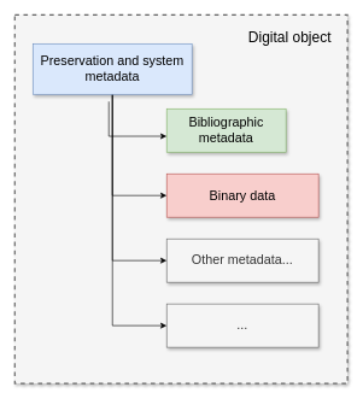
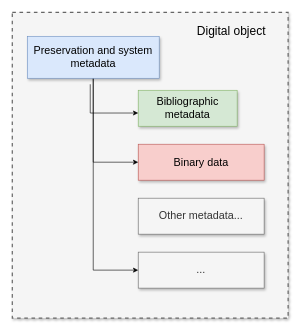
  <mxCell id="0" style=";html=1;" />
  <mxCell id="1" style=";html=1;" parent="0" />
  <mxCell id="2" value="" style="whiteSpace=wrap;html=1;shadow=1;fontSize=20;fillColor=#f5f5f5;strokeColor=#666666;strokeWidth=2;dashed=1;" parent="1" vertex="1"><mxGeometry x="20" y="20" width="460" height="510" as="geometry" /></mxCell>
  <mxCell id="3" value="Bibliographic metadata" style="whiteSpace=wrap;html=1;shadow=1;fontSize=18;fillColor=#d5e8d4;strokeColor=#82b366;" parent="1" vertex="1"><mxGeometry x="230" y="150" width="165" height="60" as="geometry" /></mxCell>
  <mxCell id="4" value="Binary data" style="whiteSpace=wrap;html=1;shadow=1;fontSize=18;fillColor=#f8cecc;strokeColor=#b85450;" parent="1" vertex="1"><mxGeometry x="230" y="240" width="210" height="60" as="geometry" /></mxCell>
  <mxCell id="5" style="edgeStyle=orthogonalEdgeStyle;rounded=0;orthogonalLoop=1;jettySize=auto;html=1;entryX=0;entryY=0.5;entryDx=0;entryDy=0;" edge="1" parent="1" source="8" target="4"><mxGeometry relative="1" as="geometry" /></mxCell>
- <mxCell id="6" style="edgeStyle=orthogonalEdgeStyle;rounded=0;orthogonalLoop=1;jettySize=auto;html=1;entryX=0;entryY=0.5;entryDx=0;entryDy=0;" edge="1" parent="1" source="8" target="11"><mxGeometry relative="1" as="geometry" /></mxCell>
  <mxCell id="7" style="edgeStyle=orthogonalEdgeStyle;rounded=0;orthogonalLoop=1;jettySize=auto;html=1;entryX=0;entryY=0.5;entryDx=0;entryDy=0;" edge="1" parent="1" source="8" target="12"><mxGeometry relative="1" as="geometry" /></mxCell>
  <mxCell id="8" value="Preservation and system metadata" style="whiteSpace=wrap;html=1;shadow=1;fontSize=18;fillColor=#dae8fc;strokeColor=#6c8ebf;" parent="1" vertex="1"><mxGeometry x="45" y="60" width="220" height="70" as="geometry" /></mxCell>
- <mxCell id="9" value="Digital object" style="text;html=1;align=center;verticalAlign=middle;resizable=0;points=[];autosize=1;strokeColor=none;fillColor=none;fontSize=20;" vertex="1" parent="1"><mxGeometry x="330" y="30" width="140" height="40" as="geometry" /></mxCell>
+ <mxCell id="9" value="Digital object" style="text;html=1;align=center;verticalAlign=middle;resizable=0;points=[];autosize=1;strokeColor=none;fillColor=none;fontSize=20;" vertex="1" parent="1"><mxGeometry x="315" y="30" width="140" height="40" as="geometry" /></mxCell>
  <mxCell id="10" style="edgeStyle=orthogonalEdgeStyle;rounded=0;orthogonalLoop=1;jettySize=auto;html=1;entryX=0;entryY=0.633;entryDx=0;entryDy=0;entryPerimeter=0;" edge="1" parent="1" target="3"><mxGeometry relative="1" as="geometry"><mxPoint x="150" y="140" as="sourcePoint" /><Array as="points"><mxPoint x="150" y="188" /></Array></mxGeometry></mxCell>
  <mxCell id="11" value="Other metadata..." style="whiteSpace=wrap;html=1;shadow=1;fontSize=18;fillColor=#f5f5f5;fontColor=#333333;strokeColor=#666666;" vertex="1" parent="1"><mxGeometry x="230" y="330" width="210" height="60" as="geometry" /></mxCell>
  <mxCell id="12" value="..." style="whiteSpace=wrap;html=1;shadow=1;fontSize=18;fillColor=#f5f5f5;strokeColor=#666666;fontColor=#333333;" vertex="1" parent="1"><mxGeometry x="230" y="420" width="210" height="60" as="geometry" /></mxCell>
  <mxCell id="13" style="edgeStyle=orthogonalEdgeStyle;rounded=0;orthogonalLoop=1;jettySize=auto;html=1;exitX=0.5;exitY=1;exitDx=0;exitDy=0;" edge="1" parent="1" source="2" target="2"><mxGeometry relative="1" as="geometry" /></mxCell>
